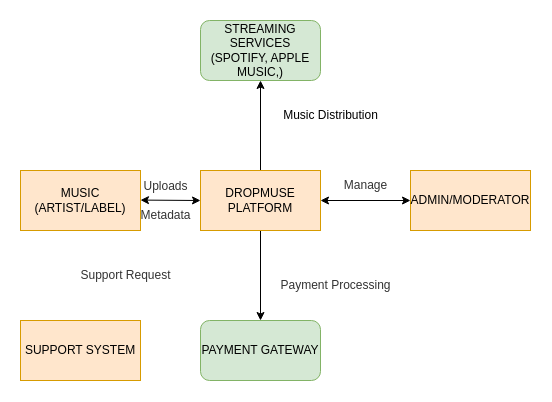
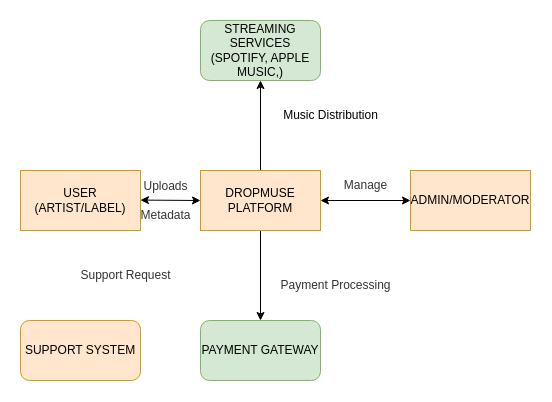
  <mxCell id="0" />
  <mxCell id="1" parent="0" />
  <mxCell id="2" style="edgeStyle=orthogonalEdgeStyle;rounded=0;orthogonalLoop=1;jettySize=auto;html=1;exitX=0.5;exitY=1;exitDx=0;exitDy=0;entryX=0.5;entryY=0;entryDx=0;entryDy=0;" edge="1" parent="1" source="4" target="8"><mxGeometry relative="1" as="geometry" /></mxCell>
  <mxCell id="3" style="edgeStyle=orthogonalEdgeStyle;rounded=0;orthogonalLoop=1;jettySize=auto;html=1;exitX=0.5;exitY=0;exitDx=0;exitDy=0;entryX=0.5;entryY=1;entryDx=0;entryDy=0;" edge="1" parent="1" source="4" target="5"><mxGeometry relative="1" as="geometry" /></mxCell>
  <mxCell id="4" value="DROPMUSE&lt;div&gt;PLATFORM&lt;/div&gt;" style="rounded=0;whiteSpace=wrap;html=1;fillColor=#ffe6cc;strokeColor=#d79b00;" vertex="1" parent="1"><mxGeometry x="200" y="170" width="120" height="60" as="geometry" /></mxCell>
  <mxCell id="5" value="STREAMING SERVICES&lt;div&gt;(SPOTIFY, APPLE MUSIC,)&lt;/div&gt;" style="rounded=1;whiteSpace=wrap;html=1;fillColor=#d5e8d4;strokeColor=#82b366;" vertex="1" parent="1"><mxGeometry x="200" y="20" width="120" height="60" as="geometry" /></mxCell>
- <mxCell id="6" value="MUSIC&lt;div&gt;(ARTIST/LABEL)&lt;/div&gt;" style="rounded=0;whiteSpace=wrap;html=1;fillColor=#ffe6cc;strokeColor=#d79b00;" vertex="1" parent="1"><mxGeometry x="20" y="170" width="120" height="60" as="geometry" /></mxCell>
+ <mxCell id="6" value="USER&lt;div&gt;(ARTIST/LABEL)&lt;/div&gt;" style="rounded=0;whiteSpace=wrap;html=1;fillColor=#ffe6cc;strokeColor=#d79b00;" vertex="1" parent="1"><mxGeometry x="20" y="170" width="120" height="60" as="geometry" /></mxCell>
  <mxCell id="7" value="ADMIN/MODERATOR" style="rounded=0;whiteSpace=wrap;html=1;fillColor=#ffe6cc;strokeColor=#d79b00;" vertex="1" parent="1"><mxGeometry x="410" y="170" width="120" height="60" as="geometry" /></mxCell>
  <mxCell id="8" value="PAYMENT GATEWAY" style="rounded=1;whiteSpace=wrap;html=1;fillColor=#d5e8d4;strokeColor=#82b366;" vertex="1" parent="1"><mxGeometry x="200" y="320" width="120" height="60" as="geometry" /></mxCell>
- <mxCell id="9" value="SUPPORT SYSTEM" style="rounded=0;whiteSpace=wrap;html=1;fillColor=#ffe6cc;strokeColor=#d79b00;" vertex="1" parent="1"><mxGeometry x="20" y="320" width="120" height="60" as="geometry" /></mxCell>
+ <mxCell id="9" value="SUPPORT SYSTEM" style="whiteSpace=wrap;html=1;fillColor=#ffe6cc;strokeColor=#d79b00;rounded=1;" vertex="1" parent="1"><mxGeometry x="20" y="320" width="120" height="60" as="geometry" /></mxCell>
  <mxCell id="10" value="Support Request" style="text;html=1;align=center;verticalAlign=middle;resizable=0;points=[];autosize=1;fillColor=none;fontColor=#333333;strokeColor=none;gradientColor=none;rounded=1;arcSize=50;" vertex="1" parent="1"><mxGeometry x="70" y="260" width="110" height="30" as="geometry" /></mxCell>
  <mxCell id="11" value="Payment Processing" style="text;html=1;align=center;verticalAlign=middle;resizable=0;points=[];autosize=1;fillColor=none;fontColor=#333333;strokeColor=none;gradientColor=none;rounded=1;arcSize=50;" vertex="1" parent="1"><mxGeometry x="270" y="270" width="130" height="30" as="geometry" /></mxCell>
  <mxCell id="12" value="Manage" style="text;html=1;align=center;verticalAlign=middle;resizable=0;points=[];autosize=1;fillColor=none;fontColor=#333333;strokeColor=none;gradientColor=none;rounded=1;arcSize=50;" vertex="1" parent="1"><mxGeometry x="330" y="170" width="70" height="30" as="geometry" /></mxCell>
  <mxCell id="13" value="" style="endArrow=classic;startArrow=classic;html=1;rounded=0;entryX=0;entryY=0.5;entryDx=0;entryDy=0;" edge="1" parent="1" source="4" target="7"><mxGeometry width="50" height="50" relative="1" as="geometry"><mxPoint x="320" y="250" as="sourcePoint" /><mxPoint x="390.711" y="200" as="targetPoint" /></mxGeometry></mxCell>
  <mxCell id="14" value="" style="endArrow=classic;startArrow=classic;html=1;rounded=0;" edge="1" parent="1"><mxGeometry width="50" height="50" relative="1" as="geometry"><mxPoint x="140" y="199.6" as="sourcePoint" /><mxPoint x="200" y="200" as="targetPoint" /></mxGeometry></mxCell>
  <mxCell id="15" value="Uploads&lt;div&gt;&lt;br&gt;&lt;/div&gt;&lt;div&gt;Metadata&lt;/div&gt;" style="text;html=1;align=center;verticalAlign=middle;resizable=0;points=[];autosize=1;fillColor=none;fontColor=#333333;strokeColor=none;gradientColor=none;rounded=1;arcSize=50;" vertex="1" parent="1"><mxGeometry x="130" y="170" width="70" height="60" as="geometry" /></mxCell>
  <mxCell id="16" value="Music Distribution" style="text;html=1;align=center;verticalAlign=middle;resizable=0;points=[];autosize=1;strokeColor=none;fillColor=none;" vertex="1" parent="1"><mxGeometry x="270" y="100" width="120" height="30" as="geometry" /></mxCell>
